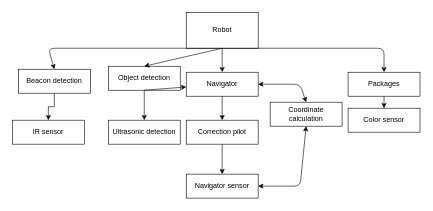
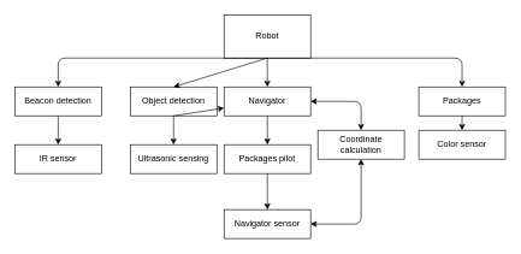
  <mxCell id="0" />
  <mxCell id="1" parent="0" />
  <mxCell id="2" value="Robot" style="rounded=0;whiteSpace=wrap;html=1;" parent="1" vertex="1"><mxGeometry x="310" y="20" width="120" height="60" as="geometry" /></mxCell>
  <mxCell id="3" value="" style="edgeStyle=orthogonalEdgeStyle;rounded=0;orthogonalLoop=1;jettySize=auto;html=1;" parent="1" source="4" target="5" edge="1"><mxGeometry relative="1" as="geometry" /></mxCell>
- <mxCell id="4" value="Beacon detection&lt;br&gt;" style="rounded=0;whiteSpace=wrap;html=1;" parent="1" vertex="1"><mxGeometry x="30" y="115" width="120" height="40" as="geometry" /></mxCell>
+ <mxCell id="4" value="Beacon detection&lt;br&gt;" style="rounded=0;whiteSpace=wrap;html=1;" parent="1" vertex="1"><mxGeometry x="20" y="120" width="120" height="40" as="geometry" /></mxCell>
  <mxCell id="5" value="IR sensor&lt;br&gt;" style="rounded=0;whiteSpace=wrap;html=1;" parent="1" vertex="1"><mxGeometry x="20" y="200" width="120" height="40" as="geometry" /></mxCell>
- <mxCell id="6" value="Object detection" style="rounded=0;whiteSpace=wrap;html=1;" parent="1" vertex="1"><mxGeometry x="180" y="110" width="120" height="40" as="geometry" /></mxCell>
- <mxCell id="7" value="Ultrasonic detection&lt;br&gt;" style="rounded=0;whiteSpace=wrap;html=1;" parent="1" vertex="1"><mxGeometry x="180" y="200" width="120" height="40" as="geometry" /></mxCell>
+ <mxCell id="6" value="Object detection" style="rounded=0;whiteSpace=wrap;html=1;" parent="1" vertex="1"><mxGeometry x="180" y="120" width="120" height="40" as="geometry" /></mxCell>
+ <mxCell id="7" value="Ultrasonic sensing&lt;br&gt;" style="rounded=0;whiteSpace=wrap;html=1;" parent="1" vertex="1"><mxGeometry x="180" y="200" width="120" height="40" as="geometry" /></mxCell>
  <mxCell id="8" value="Navigator&lt;br&gt;" style="rounded=0;whiteSpace=wrap;html=1;" parent="1" vertex="1"><mxGeometry x="310" y="120" width="120" height="40" as="geometry" /></mxCell>
- <mxCell id="9" value="Correction pilot&lt;br&gt;" style="rounded=0;whiteSpace=wrap;html=1;" parent="1" vertex="1"><mxGeometry x="310" y="200" width="120" height="40" as="geometry" /></mxCell>
+ <mxCell id="9" value="Packages pilot&lt;br&gt;" style="rounded=0;whiteSpace=wrap;html=1;" parent="1" vertex="1"><mxGeometry x="310" y="200" width="120" height="40" as="geometry" /></mxCell>
  <mxCell id="10" value="Navigator sensor&lt;br&gt;" style="rounded=0;whiteSpace=wrap;html=1;" parent="1" vertex="1"><mxGeometry x="310" y="290" width="120" height="40" as="geometry" /></mxCell>
  <mxCell id="11" value="" style="endArrow=classic;html=1;exitX=0.5;exitY=1;exitDx=0;exitDy=0;entryX=0.5;entryY=0;entryDx=0;entryDy=0;" parent="1" source="8" target="9" edge="1"><mxGeometry width="50" height="50" relative="1" as="geometry"><mxPoint x="20" y="350" as="sourcePoint" /><mxPoint x="70" y="300" as="targetPoint" /></mxGeometry></mxCell>
  <mxCell id="12" value="" style="endArrow=classic;html=1;exitX=0.5;exitY=1;exitDx=0;exitDy=0;entryX=0.5;entryY=0;entryDx=0;entryDy=0;" parent="1" source="9" target="10" edge="1"><mxGeometry width="50" height="50" relative="1" as="geometry"><mxPoint x="20" y="350" as="sourcePoint" /><mxPoint x="70" y="300" as="targetPoint" /></mxGeometry></mxCell>
- <mxCell id="13" value="Coordinate calculation" style="rounded=0;whiteSpace=wrap;html=1;" parent="1" vertex="1"><mxGeometry x="450" y="170" width="120" height="40" as="geometry" /></mxCell>
+ <mxCell id="13" value="Coordinate calculation" style="rounded=0;whiteSpace=wrap;html=1;" parent="1" vertex="1"><mxGeometry x="440" y="180" width="120" height="40" as="geometry" /></mxCell>
  <mxCell id="14" value="" style="endArrow=classic;startArrow=classic;html=1;exitX=1;exitY=0.5;exitDx=0;exitDy=0;entryX=0.5;entryY=1;entryDx=0;entryDy=0;" parent="1" source="10" target="13" edge="1"><mxGeometry width="50" height="50" relative="1" as="geometry"><mxPoint x="70" y="350" as="sourcePoint" /><mxPoint x="120" y="300" as="targetPoint" /><Array as="points"><mxPoint x="500" y="310" /></Array></mxGeometry></mxCell>
  <mxCell id="15" value="" style="endArrow=classic;startArrow=classic;html=1;exitX=1;exitY=0.5;exitDx=0;exitDy=0;entryX=0.5;entryY=0;entryDx=0;entryDy=0;" parent="1" source="8" target="13" edge="1"><mxGeometry width="50" height="50" relative="1" as="geometry"><mxPoint x="440" y="270" as="sourcePoint" /><mxPoint x="510" y="230" as="targetPoint" /><Array as="points"><mxPoint x="500" y="140" /></Array></mxGeometry></mxCell>
  <mxCell id="16" value="Packages" style="rounded=0;whiteSpace=wrap;html=1;" parent="1" vertex="1"><mxGeometry x="580" y="120" width="120" height="40" as="geometry" /></mxCell>
  <mxCell id="17" value="Color sensor" style="rounded=0;whiteSpace=wrap;html=1;" parent="1" vertex="1"><mxGeometry x="580" y="180" width="120" height="40" as="geometry" /></mxCell>
  <mxCell id="18" value="" style="endArrow=classic;html=1;exitX=0.5;exitY=1;exitDx=0;exitDy=0;entryX=0.5;entryY=0;entryDx=0;entryDy=0;" parent="1" source="2" target="4" edge="1"><mxGeometry width="50" height="50" relative="1" as="geometry"><mxPoint x="20" y="350" as="sourcePoint" /><mxPoint x="70" y="300" as="targetPoint" /><Array as="points"><mxPoint x="80" y="80" /></Array></mxGeometry></mxCell>
  <mxCell id="19" value="" style="endArrow=classic;html=1;exitX=0.5;exitY=1;exitDx=0;exitDy=0;entryX=0.5;entryY=0;entryDx=0;entryDy=0;" parent="1" source="2" target="8" edge="1"><mxGeometry width="50" height="50" relative="1" as="geometry"><mxPoint x="20" y="350" as="sourcePoint" /><mxPoint x="70" y="300" as="targetPoint" /></mxGeometry></mxCell>
  <mxCell id="20" value="" style="endArrow=classic;html=1;exitX=0.5;exitY=1;exitDx=0;exitDy=0;entryX=0.5;entryY=0;entryDx=0;entryDy=0;" parent="1" source="2" target="6" edge="1"><mxGeometry width="50" height="50" relative="1" as="geometry"><mxPoint x="20" y="350" as="sourcePoint" /><mxPoint x="70" y="300" as="targetPoint" /></mxGeometry></mxCell>
  <mxCell id="21" value="" style="endArrow=classic;html=1;exitX=0.5;exitY=1;exitDx=0;exitDy=0;entryX=0.5;entryY=0;entryDx=0;entryDy=0;" parent="1" source="2" target="16" edge="1"><mxGeometry width="50" height="50" relative="1" as="geometry"><mxPoint x="20" y="350" as="sourcePoint" /><mxPoint x="70" y="300" as="targetPoint" /><Array as="points"><mxPoint x="640" y="80" /></Array></mxGeometry></mxCell>
  <mxCell id="22" value="" style="endArrow=classic;html=1;exitX=0.5;exitY=1;exitDx=0;exitDy=0;entryX=0.5;entryY=0;entryDx=0;entryDy=0;" parent="1" source="16" target="17" edge="1"><mxGeometry width="50" height="50" relative="1" as="geometry"><mxPoint x="250" y="350" as="sourcePoint" /><mxPoint x="300" y="300" as="targetPoint" /></mxGeometry></mxCell>
  <mxCell id="23" value="" style="endArrow=classic;html=1;exitX=0.5;exitY=1;exitDx=0;exitDy=0;entryX=0.5;entryY=0;entryDx=0;entryDy=0;" parent="1" source="6" target="7" edge="1"><mxGeometry width="50" height="50" relative="1" as="geometry"><mxPoint x="20" y="350" as="sourcePoint" /><mxPoint x="70" y="300" as="targetPoint" /></mxGeometry></mxCell>
  <mxCell id="24" value="" style="endArrow=classic;html=1;exitX=0.5;exitY=1;exitDx=0;exitDy=0;" parent="1" source="6" target="8" edge="1"><mxGeometry width="50" height="50" relative="1" as="geometry"><mxPoint x="20" y="400" as="sourcePoint" /><mxPoint x="70" y="350" as="targetPoint" /></mxGeometry></mxCell>
